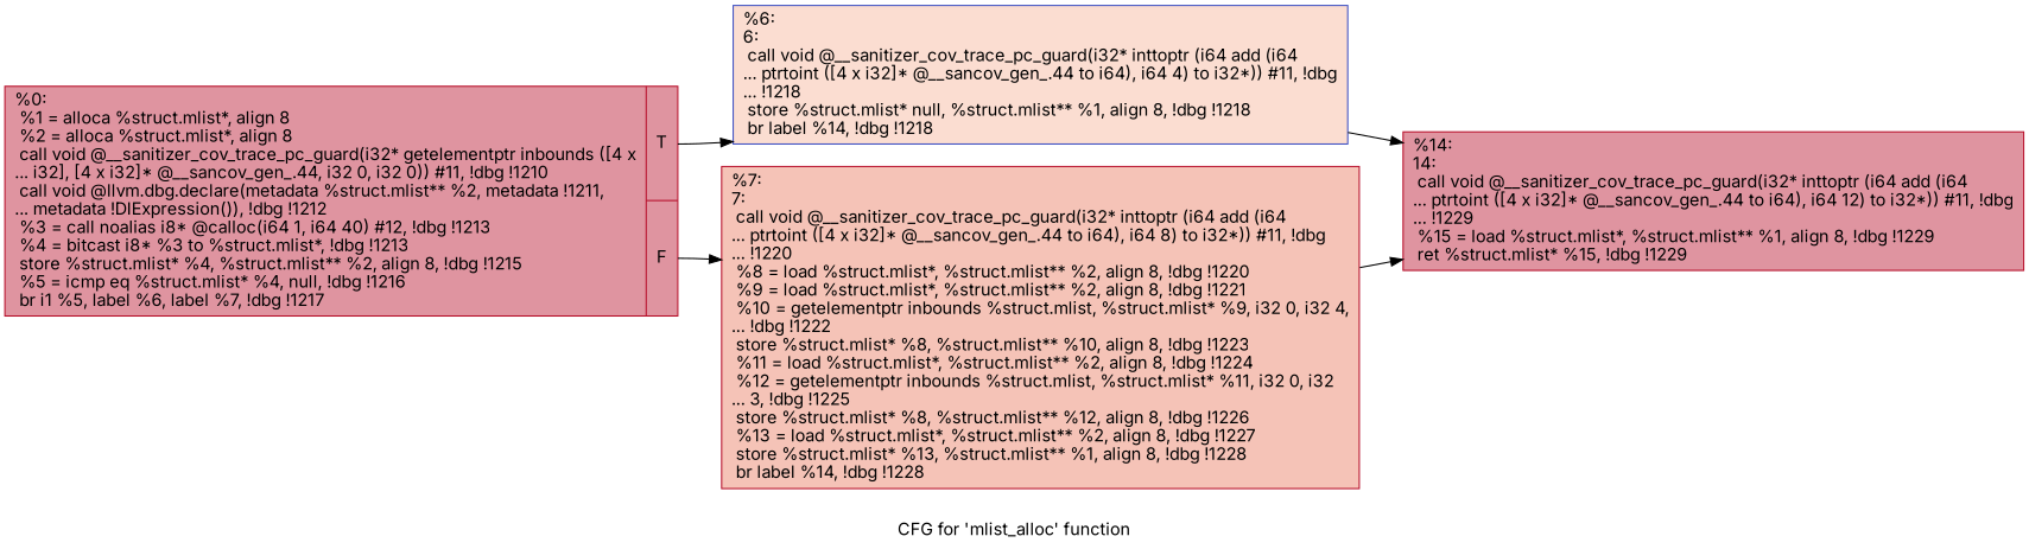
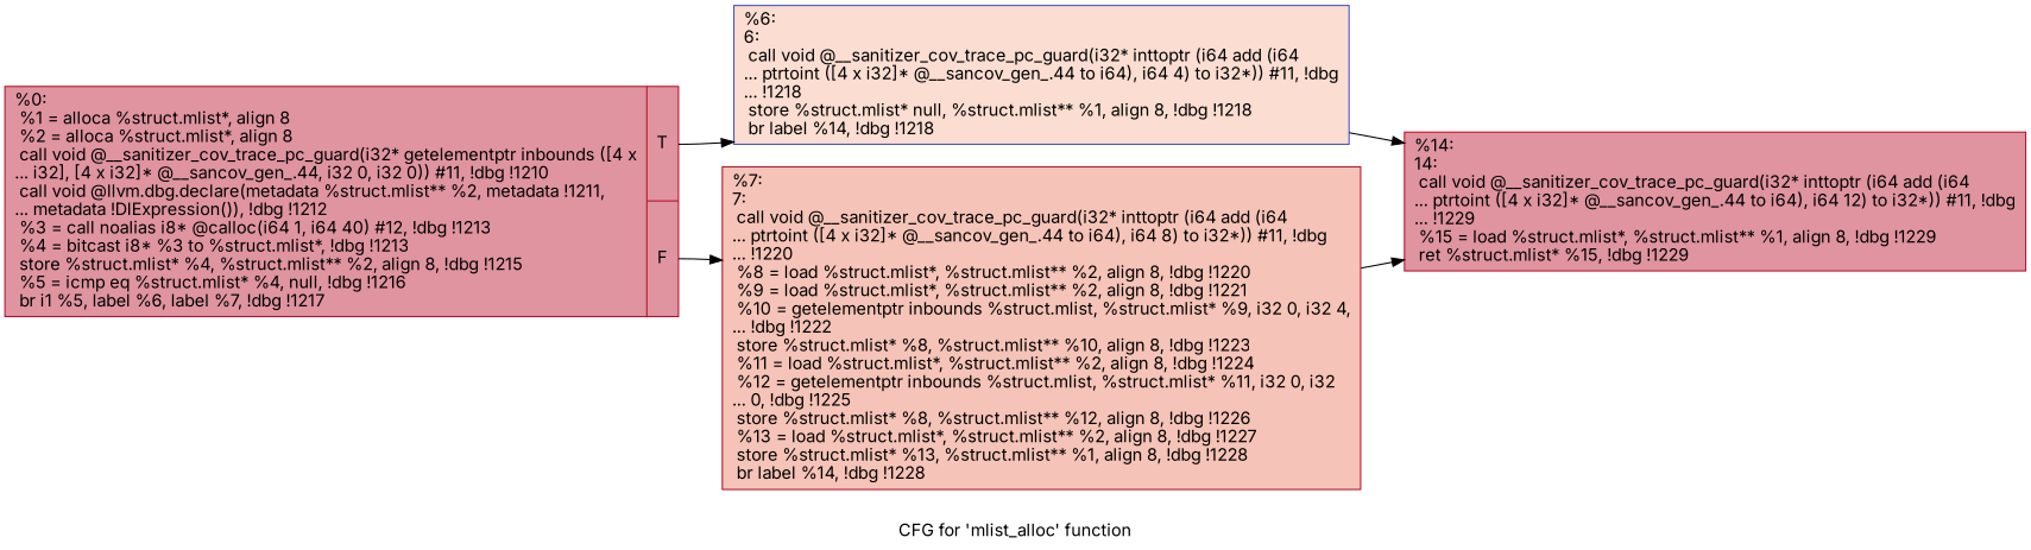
  digraph {
    label="CFG for 'mlist_alloc' function"
    rankdir=LR
    fontname=Inter
    node [color="#b70d28ff" fillcolor="#b70d2870" shape=record style=filled fontname=Inter]
    edge [fontname=Inter]
    n1 [label="{%0:\l  %1 = alloca %struct.mlist*, align 8\l  %2 = alloca %struct.mlist*, align 8\l  call void @__sanitizer_cov_trace_pc_guard(i32* getelementptr inbounds ([4 x\l... i32], [4 x i32]* @__sancov_gen_.44, i32 0, i32 0)) #11, !dbg !1210\l  call void @llvm.dbg.declare(metadata %struct.mlist** %2, metadata !1211,\l... metadata !DIExpression()), !dbg !1212\l  %3 = call noalias i8* @calloc(i64 1, i64 40) #12, !dbg !1213\l  %4 = bitcast i8* %3 to %struct.mlist*, !dbg !1213\l  store %struct.mlist* %4, %struct.mlist** %2, align 8, !dbg !1215\l  %5 = icmp eq %struct.mlist* %4, null, !dbg !1216\l  br i1 %5, label %6, label %7, !dbg !1217\l|{<s0>T|<s1>F}}"]
    n2 [color="#3d50c3ff" fillcolor="#f7b39670" label="{%6:\l6:                                                \l  call void @__sanitizer_cov_trace_pc_guard(i32* inttoptr (i64 add (i64\l... ptrtoint ([4 x i32]* @__sancov_gen_.44 to i64), i64 4) to i32*)) #11, !dbg\l... !1218\l  store %struct.mlist* null, %struct.mlist** %1, align 8, !dbg !1218\l  br label %14, !dbg !1218\l}"]
-   n3 [fillcolor="#e8765c70" label="{%7:\l7:                                                \l  call void @__sanitizer_cov_trace_pc_guard(i32* inttoptr (i64 add (i64\l... ptrtoint ([4 x i32]* @__sancov_gen_.44 to i64), i64 8) to i32*)) #11, !dbg\l... !1220\l  %8 = load %struct.mlist*, %struct.mlist** %2, align 8, !dbg !1220\l  %9 = load %struct.mlist*, %struct.mlist** %2, align 8, !dbg !1221\l  %10 = getelementptr inbounds %struct.mlist, %struct.mlist* %9, i32 0, i32 4,\l... !dbg !1222\l  store %struct.mlist* %8, %struct.mlist** %10, align 8, !dbg !1223\l  %11 = load %struct.mlist*, %struct.mlist** %2, align 8, !dbg !1224\l  %12 = getelementptr inbounds %struct.mlist, %struct.mlist* %11, i32 0, i32\l... 3, !dbg !1225\l  store %struct.mlist* %8, %struct.mlist** %12, align 8, !dbg !1226\l  %13 = load %struct.mlist*, %struct.mlist** %2, align 8, !dbg !1227\l  store %struct.mlist* %13, %struct.mlist** %1, align 8, !dbg !1228\l  br label %14, !dbg !1228\l}"]
+   n3 [fillcolor="#e8765c70" label="{%7:\l7:                                                \l  call void @__sanitizer_cov_trace_pc_guard(i32* inttoptr (i64 add (i64\l... ptrtoint ([4 x i32]* @__sancov_gen_.44 to i64), i64 8) to i32*)) #11, !dbg\l... !1220\l  %8 = load %struct.mlist*, %struct.mlist** %2, align 8, !dbg !1220\l  %9 = load %struct.mlist*, %struct.mlist** %2, align 8, !dbg !1221\l  %10 = getelementptr inbounds %struct.mlist, %struct.mlist* %9, i32 0, i32 4,\l... !dbg !1222\l  store %struct.mlist* %8, %struct.mlist** %10, align 8, !dbg !1223\l  %11 = load %struct.mlist*, %struct.mlist** %2, align 8, !dbg !1224\l  %12 = getelementptr inbounds %struct.mlist, %struct.mlist* %11, i32 0, i32\l... 0, !dbg !1225\l  store %struct.mlist* %8, %struct.mlist** %12, align 8, !dbg !1226\l  %13 = load %struct.mlist*, %struct.mlist** %2, align 8, !dbg !1227\l  store %struct.mlist* %13, %struct.mlist** %1, align 8, !dbg !1228\l  br label %14, !dbg !1228\l}"]
    n4 [label="{%14:\l14:                                               \l  call void @__sanitizer_cov_trace_pc_guard(i32* inttoptr (i64 add (i64\l... ptrtoint ([4 x i32]* @__sancov_gen_.44 to i64), i64 12) to i32*)) #11, !dbg\l... !1229\l  %15 = load %struct.mlist*, %struct.mlist** %1, align 8, !dbg !1229\l  ret %struct.mlist* %15, !dbg !1229\l}"]
    n1 -> n2 [tailport=s0]
    n1 -> n3 [tailport=s1]
    n2 -> n4
    n3 -> n4
  }
